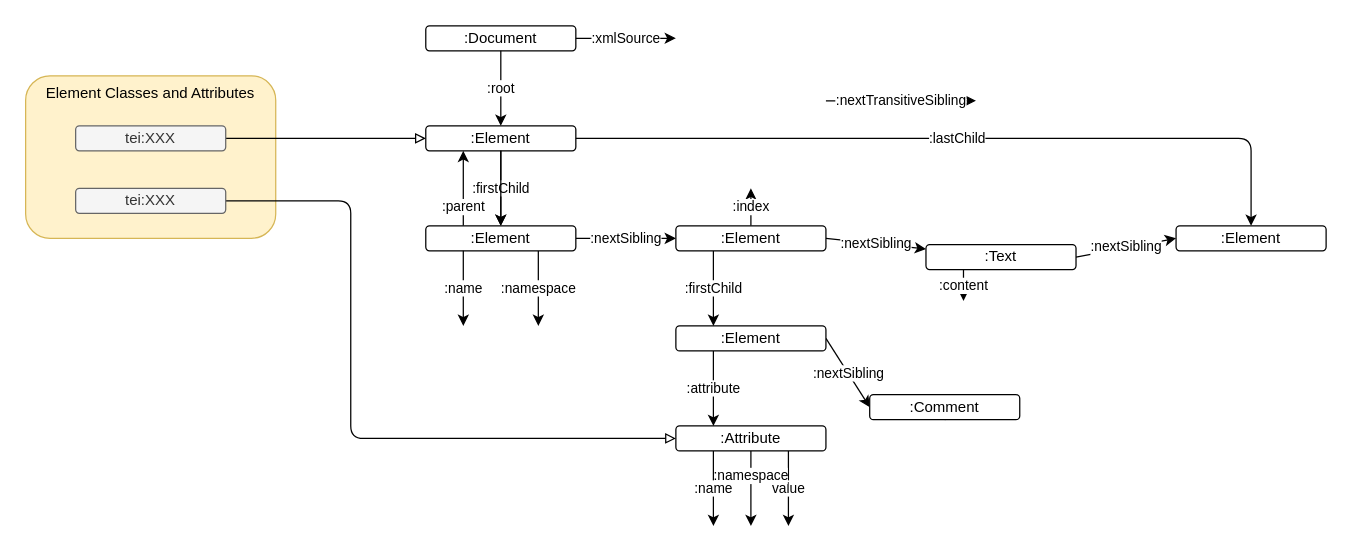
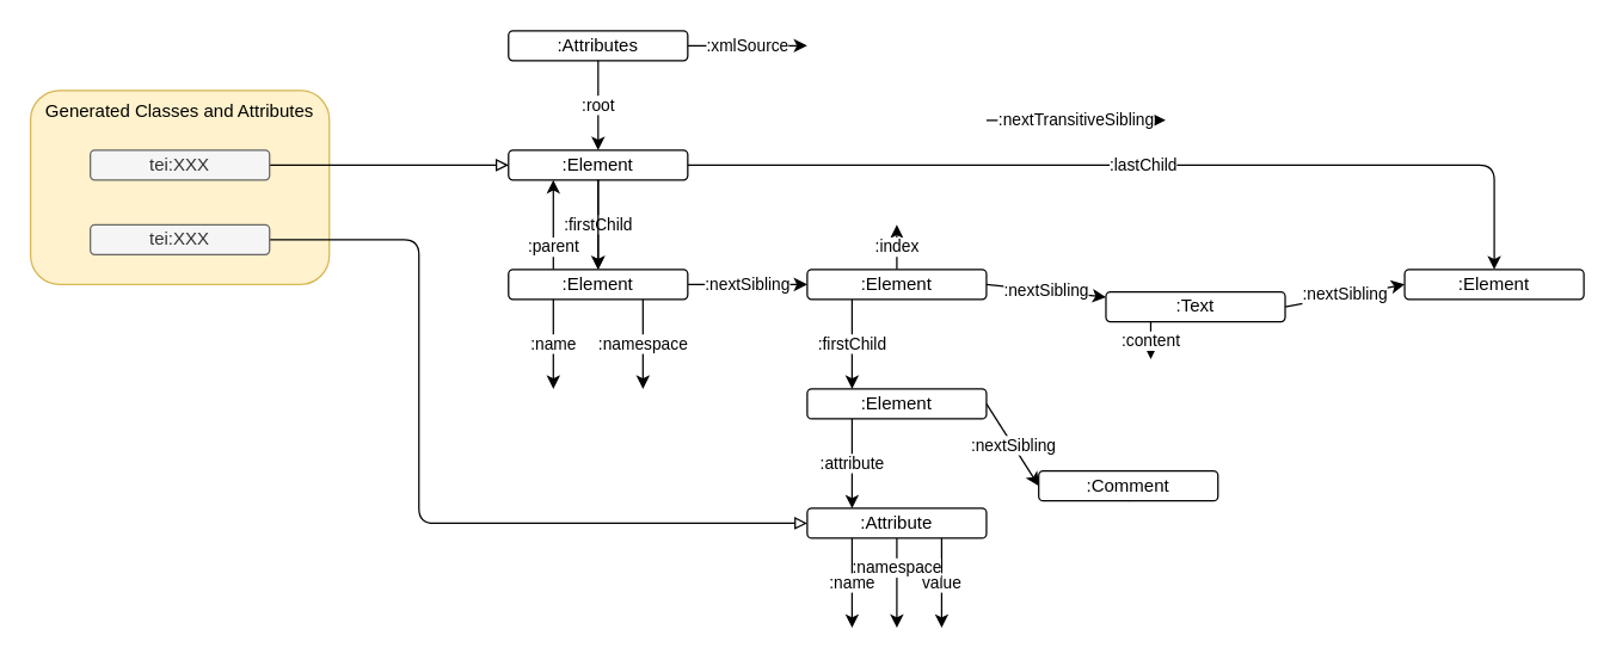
  <mxCell id="0" />
  <mxCell id="1" parent="0" />
- <mxCell id="2" value="Element Classes and Attributes" style="rounded=1;whiteSpace=wrap;html=1;fillColor=#fff2cc;strokeColor=#d6b656;verticalAlign=top;shadow=0;" parent="1" vertex="1"><mxGeometry x="20" y="60" width="200" height="130" as="geometry" /></mxCell>
+ <mxCell id="2" value="Generated Classes and Attributes" style="rounded=1;whiteSpace=wrap;html=1;fillColor=#fff2cc;strokeColor=#d6b656;verticalAlign=top;shadow=0;" parent="1" vertex="1"><mxGeometry x="20" y="60" width="200" height="130" as="geometry" /></mxCell>
  <mxCell id="3" value=":firstChild" style="edgeStyle=none;html=1;exitX=0.5;exitY=1;exitDx=0;exitDy=0;entryX=0.5;entryY=0;entryDx=0;entryDy=0;shadow=0;" parent="1" source="6" target="11" edge="1"><mxGeometry relative="1" as="geometry" /></mxCell>
  <mxCell id="4" value="" style="edgeStyle=none;html=1;shadow=0;" parent="1" source="6" target="11" edge="1"><mxGeometry relative="1" as="geometry" /></mxCell>
  <mxCell id="5" value=":lastChild" style="edgeStyle=orthogonalEdgeStyle;html=1;exitX=1;exitY=0.5;exitDx=0;exitDy=0;entryX=0.5;entryY=0;entryDx=0;entryDy=0;shadow=0;" parent="1" source="6" target="29" edge="1"><mxGeometry relative="1" as="geometry" /></mxCell>
  <mxCell id="6" value=":Element" style="rounded=1;whiteSpace=wrap;html=1;fillColor=none;shadow=0;" parent="1" vertex="1"><mxGeometry x="340" y="100" width="120" height="20" as="geometry" /></mxCell>
  <mxCell id="7" value=":nextSibling" style="edgeStyle=none;html=1;exitX=1;exitY=0.5;exitDx=0;exitDy=0;entryX=0;entryY=0.5;entryDx=0;entryDy=0;shadow=0;" parent="1" source="11" target="15" edge="1"><mxGeometry relative="1" as="geometry" /></mxCell>
  <mxCell id="8" value=":name" style="edgeStyle=none;html=1;exitX=0.25;exitY=1;exitDx=0;exitDy=0;shadow=0;strokeColor=#000000;fillColor=#CCFFCC;" parent="1" source="23" edge="1"><mxGeometry relative="1" as="geometry"><mxPoint x="570" y="420" as="targetPoint" /></mxGeometry></mxCell>
  <mxCell id="9" value=":namespace" style="edgeStyle=none;html=1;exitX=0.75;exitY=1;exitDx=0;exitDy=0;shadow=0;strokeColor=#000000;fillColor=#CCFFCC;" parent="1" source="11" edge="1"><mxGeometry relative="1" as="geometry"><mxPoint x="430" y="260" as="targetPoint" /></mxGeometry></mxCell>
  <mxCell id="10" value=":parent" style="edgeStyle=orthogonalEdgeStyle;html=1;exitX=0.25;exitY=0;exitDx=0;exitDy=0;entryX=0.25;entryY=1;entryDx=0;entryDy=0;shadow=0;" parent="1" source="11" target="6" edge="1"><mxGeometry x="-0.5" relative="1" as="geometry"><mxPoint x="370" y="140" as="targetPoint" /><mxPoint as="offset" /></mxGeometry></mxCell>
  <mxCell id="11" value=":Element" style="rounded=1;whiteSpace=wrap;html=1;shadow=0;" parent="1" vertex="1"><mxGeometry x="340" y="180" width="120" height="20" as="geometry" /></mxCell>
  <mxCell id="12" value=":nextSibling" style="edgeStyle=none;html=1;exitX=1;exitY=0.5;exitDx=0;exitDy=0;shadow=0;" parent="1" source="15" target="18" edge="1"><mxGeometry relative="1" as="geometry" /></mxCell>
  <mxCell id="13" value=":firstChild" style="edgeStyle=none;html=1;exitX=0.25;exitY=1;exitDx=0;exitDy=0;entryX=0.25;entryY=0;entryDx=0;entryDy=0;shadow=0;" parent="1" source="15" target="21" edge="1"><mxGeometry relative="1" as="geometry" /></mxCell>
  <mxCell id="14" value=":index" style="edgeStyle=none;html=1;exitX=0.5;exitY=0;exitDx=0;exitDy=0;shadow=0;" parent="1" source="15" edge="1"><mxGeometry relative="1" as="geometry"><mxPoint x="600" y="150" as="targetPoint" /></mxGeometry></mxCell>
  <mxCell id="15" value=":Element" style="rounded=1;whiteSpace=wrap;html=1;shadow=0;" parent="1" vertex="1"><mxGeometry x="540" y="180" width="120" height="20" as="geometry" /></mxCell>
  <mxCell id="16" value=":nextSibling" style="edgeStyle=none;html=1;exitX=1;exitY=0.5;exitDx=0;exitDy=0;entryX=0;entryY=0.5;entryDx=0;entryDy=0;shadow=0;" parent="1" source="18" target="29" edge="1"><mxGeometry relative="1" as="geometry" /></mxCell>
  <mxCell id="17" value=":content" style="edgeStyle=none;html=1;exitX=0.25;exitY=1;exitDx=0;exitDy=0;shadow=0;strokeColor=#000000;fillColor=#CCFFCC;" parent="1" source="18" edge="1"><mxGeometry relative="1" as="geometry"><mxPoint x="770" y="240" as="targetPoint" /></mxGeometry></mxCell>
  <mxCell id="18" value=":Text" style="rounded=1;whiteSpace=wrap;html=1;shadow=0;" parent="1" vertex="1"><mxGeometry x="740" y="195" width="120" height="20" as="geometry" /></mxCell>
  <mxCell id="19" value=":attribute" style="edgeStyle=none;html=1;exitX=0.25;exitY=1;exitDx=0;exitDy=0;entryX=0.25;entryY=0;entryDx=0;entryDy=0;shadow=0;" parent="1" source="21" target="23" edge="1"><mxGeometry relative="1" as="geometry" /></mxCell>
  <mxCell id="20" value=":nextSibling" style="edgeStyle=none;html=1;exitX=1;exitY=0.5;exitDx=0;exitDy=0;entryX=0;entryY=0.5;entryDx=0;entryDy=0;shadow=0;" parent="1" source="21" target="25" edge="1"><mxGeometry relative="1" as="geometry" /></mxCell>
  <mxCell id="21" value=":Element" style="rounded=1;whiteSpace=wrap;html=1;shadow=0;" parent="1" vertex="1"><mxGeometry x="540" y="260" width="120" height="20" as="geometry" /></mxCell>
  <mxCell id="22" value="value" style="edgeStyle=none;html=1;exitX=0.75;exitY=1;exitDx=0;exitDy=0;shadow=0;strokeColor=#000000;fillColor=#CCFFCC;" parent="1" source="23" edge="1"><mxGeometry relative="1" as="geometry"><mxPoint x="630" y="420" as="targetPoint" /></mxGeometry></mxCell>
  <mxCell id="23" value=":Attribute" style="rounded=1;whiteSpace=wrap;html=1;shadow=0;" parent="1" vertex="1"><mxGeometry x="540" y="340" width="120" height="20" as="geometry" /></mxCell>
  <mxCell id="24" value=":content" style="edgeStyle=none;html=1;exitX=0.5;exitY=1;exitDx=0;exitDy=0;shadow=0;strokeColor=#000000;fillColor=#CCFFCC;" parent="1" source="25" edge="1"><mxGeometry relative="1" as="geometry"><mxPoint x="800" y="320" as="targetPoint" /></mxGeometry></mxCell>
  <mxCell id="25" value=":Comment" style="rounded=1;whiteSpace=wrap;html=1;shadow=0;" parent="1" vertex="1"><mxGeometry x="695" y="315" width="120" height="20" as="geometry" /></mxCell>
  <mxCell id="26" value=":root" style="edgeStyle=none;html=1;exitX=0.5;exitY=1;exitDx=0;exitDy=0;entryX=0.5;entryY=0;entryDx=0;entryDy=0;fillColor=#CCFFCC;shadow=0;" parent="1" source="28" target="6" edge="1"><mxGeometry relative="1" as="geometry" /></mxCell>
  <mxCell id="27" value=":xmlSource" style="edgeStyle=none;html=1;exitX=1;exitY=0.5;exitDx=0;exitDy=0;shadow=0;strokeColor=#000000;fillColor=#CCFFCC;" parent="1" source="28" edge="1"><mxGeometry relative="1" as="geometry"><mxPoint x="540" y="30" as="targetPoint" /></mxGeometry></mxCell>
- <mxCell id="28" value=":Document" style="rounded=1;whiteSpace=wrap;html=1;fillColor=none;shadow=0;" parent="1" vertex="1"><mxGeometry x="340" width="120" height="20" as="geometry" y="20" /></mxCell>
+ <mxCell id="28" value=":Attributes" style="rounded=1;whiteSpace=wrap;html=1;fillColor=none;shadow=0;" parent="1" vertex="1"><mxGeometry x="340" width="120" height="20" as="geometry" y="20" /></mxCell>
  <mxCell id="29" value=":Element" style="rounded=1;whiteSpace=wrap;html=1;shadow=0;" parent="1" vertex="1"><mxGeometry x="940" y="180" width="120" height="20" as="geometry" /></mxCell>
  <mxCell id="30" value=":nextTransitiveSibling" style="edgeStyle=none;html=1;exitX=1;exitY=0.5;exitDx=0;exitDy=0;shadow=0;" parent="1" edge="1"><mxGeometry relative="1" as="geometry"><mxPoint x="660" y="80" as="sourcePoint" /><mxPoint x="780" y="80" as="targetPoint" /></mxGeometry></mxCell>
  <mxCell id="31" value=":namespace" style="edgeStyle=none;html=1;exitX=0.5;exitY=1;exitDx=0;exitDy=0;shadow=0;strokeColor=#000000;fillColor=#CCFFCC;" parent="1" source="23" edge="1"><mxGeometry x="-0.333" relative="1" as="geometry"><mxPoint x="600" y="420" as="targetPoint" /><mxPoint x="630" y="360" as="sourcePoint" /><mxPoint as="offset" /></mxGeometry></mxCell>
  <mxCell id="32" value=":name" style="edgeStyle=none;html=1;exitX=0.25;exitY=1;exitDx=0;exitDy=0;shadow=0;strokeColor=#000000;fillColor=#CCFFCC;" parent="1" edge="1"><mxGeometry relative="1" as="geometry"><mxPoint x="370" y="260" as="targetPoint" /><mxPoint x="370" y="200" as="sourcePoint" /></mxGeometry></mxCell>
  <mxCell id="33" style="edgeStyle=none;html=1;exitX=1;exitY=0.5;exitDx=0;exitDy=0;endArrow=block;endFill=0;shadow=0;" parent="1" source="34" target="6" edge="1"><mxGeometry relative="1" as="geometry"><mxPoint y="110" as="targetPoint" x="140" /></mxGeometry></mxCell>
  <mxCell id="34" value="tei:XXX" style="rounded=1;whiteSpace=wrap;html=1;fillColor=#f5f5f5;fontColor=#333333;strokeColor=#666666;shadow=0;" parent="1" vertex="1"><mxGeometry x="60" y="100" width="120" height="20" as="geometry" /></mxCell>
  <mxCell id="35" style="edgeStyle=orthogonalEdgeStyle;html=1;exitX=1;exitY=0.5;exitDx=0;exitDy=0;entryX=0;entryY=0.5;entryDx=0;entryDy=0;shadow=0;endArrow=block;endFill=0;" parent="1" source="36" target="23" edge="1"><mxGeometry relative="1" as="geometry"><Array as="points"><mxPoint x="280" y="160" /><mxPoint x="280" y="350" /></Array></mxGeometry></mxCell>
  <mxCell id="36" value="tei:XXX" style="rounded=1;whiteSpace=wrap;html=1;fillColor=#f5f5f5;fontColor=#333333;strokeColor=#666666;shadow=0;" parent="1" vertex="1"><mxGeometry x="60" y="150" width="120" height="20" as="geometry" /></mxCell>
